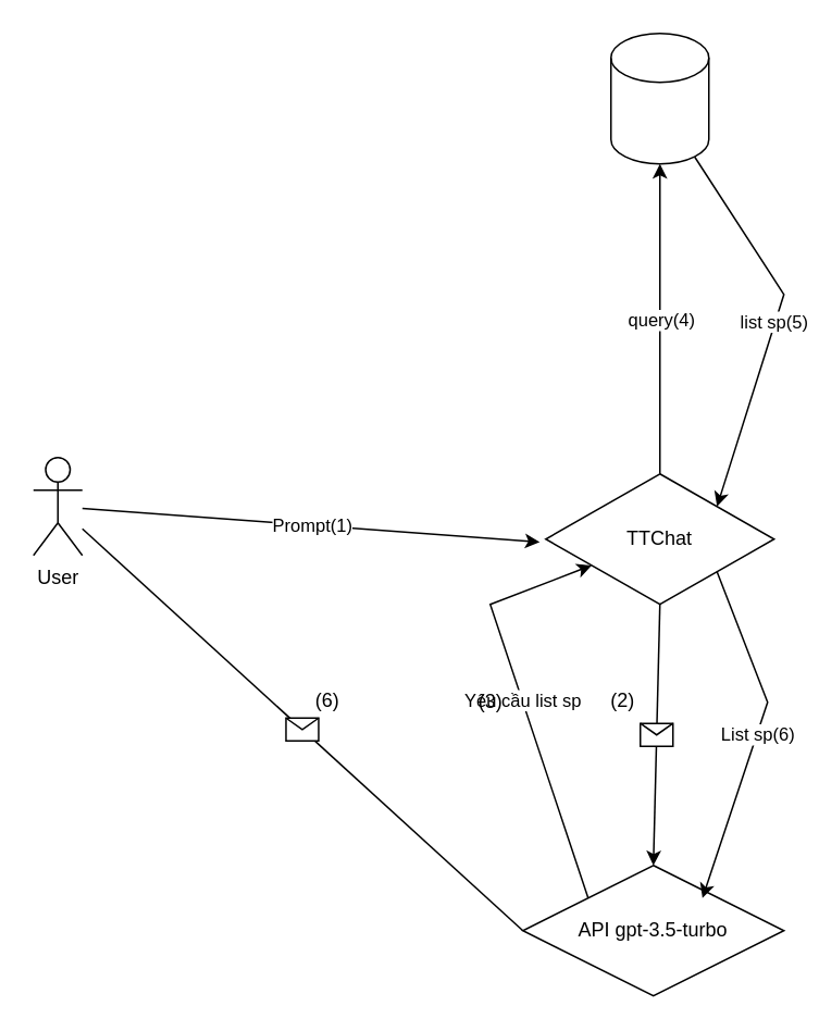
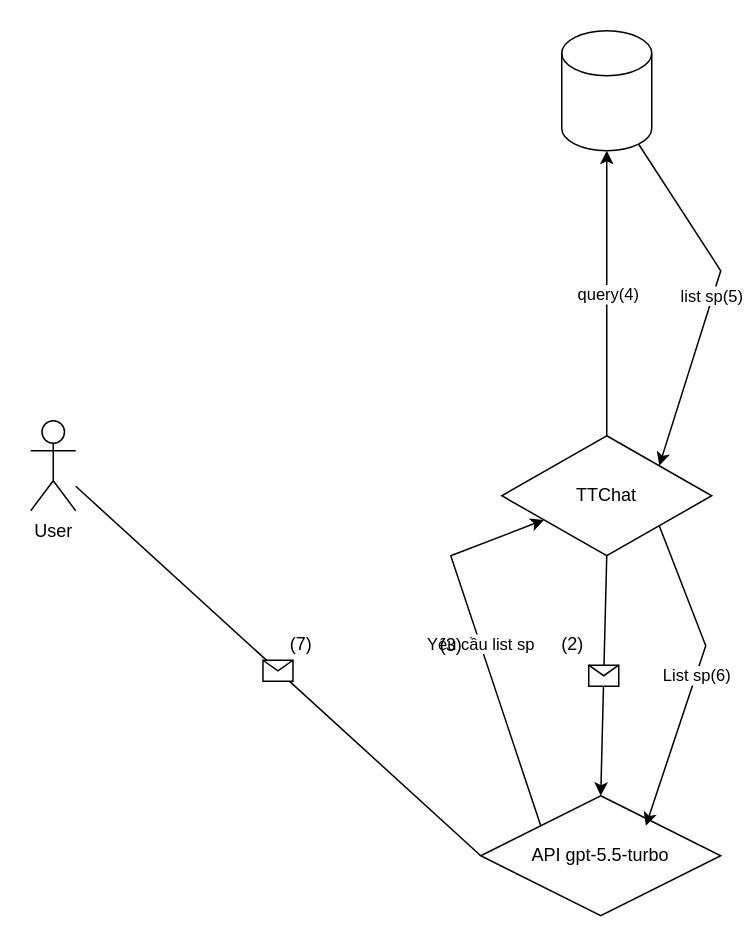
  <mxCell id="0" />
  <mxCell id="1" parent="0" />
  <mxCell id="2" value="User" style="shape=umlActor;verticalLabelPosition=bottom;verticalAlign=top;html=1;outlineConnect=0;" vertex="1" parent="1"><mxGeometry x="20" y="280" width="30" height="60" as="geometry" /></mxCell>
  <mxCell id="3" value="TTChat" style="rhombus;whiteSpace=wrap;html=1;" vertex="1" parent="1"><mxGeometry x="334" y="290" width="140" height="80" as="geometry" /></mxCell>
- <mxCell id="4" value="API gpt-3.5-turbo" style="rhombus;whiteSpace=wrap;html=1;" vertex="1" parent="1"><mxGeometry x="320" y="530" width="160" height="80" as="geometry" /></mxCell>
- <mxCell id="5" value="" style="endArrow=classic;html=1;rounded=0;entryX=-0.026;entryY=0.522;entryDx=0;entryDy=0;entryPerimeter=0;" edge="1" parent="1" source="2" target="3"><mxGeometry relative="1" as="geometry"><mxPoint x="110" y="400" as="sourcePoint" /><mxPoint x="210" y="400" as="targetPoint" /></mxGeometry></mxCell>
- <mxCell id="6" value="Prompt(1)" style="edgeLabel;resizable=0;html=1;align=center;verticalAlign=middle;" connectable="0" vertex="1" parent="5"><mxGeometry relative="1" as="geometry" /></mxCell>
+ <mxCell id="4" value="API gpt-5.5-turbo" style="rhombus;whiteSpace=wrap;html=1;" vertex="1" parent="1"><mxGeometry x="320" y="530" width="160" height="80" as="geometry" /></mxCell>
  <mxCell id="7" value="" style="endArrow=classic;html=1;rounded=0;exitX=0;exitY=0;exitDx=0;exitDy=0;" edge="1" parent="1" source="4" target="3"><mxGeometry relative="1" as="geometry"><mxPoint x="80" y="400" as="sourcePoint" /><mxPoint x="240" y="400" as="targetPoint" /><Array as="points"><mxPoint x="300" y="370" /></Array></mxGeometry></mxCell>
  <mxCell id="8" value="Yêu cầu list sp" style="edgeLabel;resizable=0;html=1;align=center;verticalAlign=middle;" connectable="0" vertex="1" parent="7"><mxGeometry relative="1" as="geometry" /></mxCell>
  <mxCell id="9" value="" style="shape=cylinder3;whiteSpace=wrap;html=1;boundedLbl=1;backgroundOutline=1;size=15;" vertex="1" parent="1"><mxGeometry x="374" y="20" width="60" height="80" as="geometry" /></mxCell>
  <mxCell id="10" value="" style="endArrow=classic;html=1;rounded=0;exitX=0.5;exitY=0;exitDx=0;exitDy=0;entryX=0.5;entryY=1;entryDx=0;entryDy=0;entryPerimeter=0;" edge="1" parent="1" source="3" target="9"><mxGeometry relative="1" as="geometry"><mxPoint x="300" y="140" as="sourcePoint" /><mxPoint x="400" y="140" as="targetPoint" /></mxGeometry></mxCell>
  <mxCell id="11" value="query(4)" style="edgeLabel;resizable=0;html=1;align=center;verticalAlign=middle;" connectable="0" vertex="1" parent="10"><mxGeometry relative="1" as="geometry" /></mxCell>
  <mxCell id="12" value="" style="endArrow=classic;html=1;rounded=0;entryX=1;entryY=0;entryDx=0;entryDy=0;exitX=0.855;exitY=1;exitDx=0;exitDy=-4.35;exitPerimeter=0;" edge="1" parent="1" source="9" target="3"><mxGeometry width="50" height="50" relative="1" as="geometry"><mxPoint x="330" y="170" as="sourcePoint" /><mxPoint x="380" y="120" as="targetPoint" /><Array as="points"><mxPoint x="480" y="180" /></Array></mxGeometry></mxCell>
  <mxCell id="13" value="list sp(5)" style="edgeLabel;html=1;align=center;verticalAlign=middle;resizable=0;points=[];" vertex="1" connectable="0" parent="12"><mxGeometry x="-0.001" y="-1" relative="1" as="geometry"><mxPoint as="offset" /></mxGeometry></mxCell>
  <mxCell id="14" value="" style="endArrow=none;html=1;rounded=0;exitX=0;exitY=0.5;exitDx=0;exitDy=0;" edge="1" parent="1" source="4" target="2"><mxGeometry relative="1" as="geometry"><mxPoint x="200" y="450" as="sourcePoint" /><mxPoint x="300" y="450" as="targetPoint" /></mxGeometry></mxCell>
  <mxCell id="15" value="" style="shape=message;html=1;outlineConnect=0;" vertex="1" parent="14"><mxGeometry width="20" height="14" relative="1" as="geometry"><mxPoint x="-10" y="-7" as="offset" /></mxGeometry></mxCell>
- <mxCell id="16" value="(6)" style="text;html=1;align=center;verticalAlign=middle;resizable=0;points=[];autosize=1;strokeColor=none;fillColor=none;" vertex="1" parent="1"><mxGeometry x="180" y="414" width="40" height="30" as="geometry" /></mxCell>
+ <mxCell id="16" value="(7)" style="text;html=1;align=center;verticalAlign=middle;resizable=0;points=[];autosize=1;strokeColor=none;fillColor=none;" vertex="1" parent="1"><mxGeometry x="180" y="414" width="40" height="30" as="geometry" /></mxCell>
  <mxCell id="17" value="" style="endArrow=classic;html=1;rounded=0;exitX=1;exitY=1;exitDx=0;exitDy=0;entryX=0.688;entryY=0.25;entryDx=0;entryDy=0;entryPerimeter=0;" edge="1" parent="1" source="3" target="4"><mxGeometry relative="1" as="geometry"><mxPoint x="200" y="350" as="sourcePoint" /><mxPoint x="300" y="350" as="targetPoint" /><Array as="points"><mxPoint x="470" y="430" /></Array></mxGeometry></mxCell>
  <mxCell id="18" value="List sp(6)" style="edgeLabel;resizable=0;html=1;align=center;verticalAlign=middle;" connectable="0" vertex="1" parent="17"><mxGeometry relative="1" as="geometry" /></mxCell>
  <mxCell id="19" value="" style="endArrow=classic;html=1;rounded=0;exitX=0.5;exitY=1;exitDx=0;exitDy=0;entryX=0.5;entryY=0;entryDx=0;entryDy=0;" edge="1" parent="1" source="3" target="4"><mxGeometry relative="1" as="geometry"><mxPoint x="200" y="450" as="sourcePoint" /><mxPoint x="300" y="450" as="targetPoint" /></mxGeometry></mxCell>
  <mxCell id="20" value="" style="shape=message;html=1;outlineConnect=0;" vertex="1" parent="19"><mxGeometry width="20" height="14" relative="1" as="geometry"><mxPoint x="-10" y="-7" as="offset" /></mxGeometry></mxCell>
  <mxCell id="21" value="(2)" style="text;html=1;align=center;verticalAlign=middle;resizable=0;points=[];autosize=1;strokeColor=none;fillColor=none;" vertex="1" parent="1"><mxGeometry x="361" y="414" width="40" height="30" as="geometry" /></mxCell>
  <mxCell id="22" value="(3)" style="text;html=1;align=center;verticalAlign=middle;resizable=0;points=[];autosize=1;strokeColor=none;fillColor=none;" vertex="1" parent="1"><mxGeometry x="280" y="415" width="40" height="30" as="geometry" /></mxCell>
